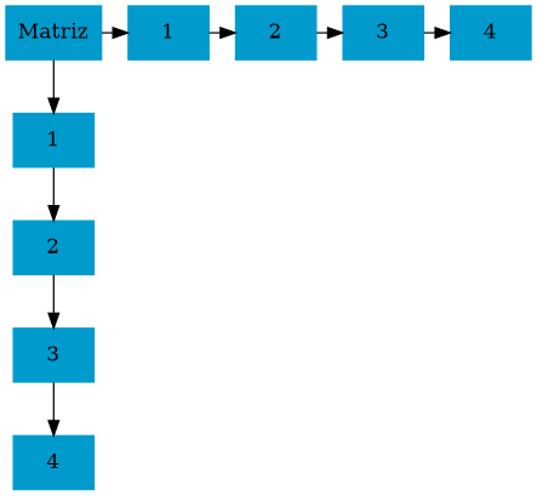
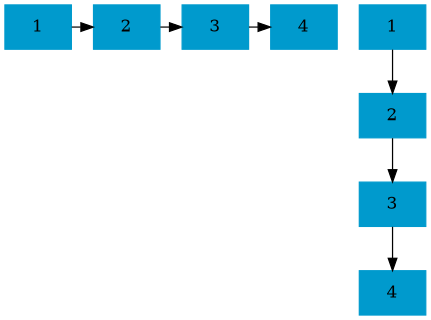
  digraph {
    rankdir=UD
    node [color=deepskyblue3 shape=box style=filled]
    edge [color=black]
-   Matriz
    n2 [label=1]
    n3 [label=2]
    n4 [label=3]
    n5 [label=4]
    n6 [label=1]
    n7 [label=2]
    n8 [label=3]
    n9 [label=4]
    subgraph sub_1 {
      rank=min
-     Matriz
      n2
      n3
      n4
      n5
    }
-   Matriz -> n2
-   Matriz -> n6
    n2 -> n3
    n3 -> n4
    n4 -> n5
    n6 -> n7
    n7 -> n8
    n8 -> n9
  }
